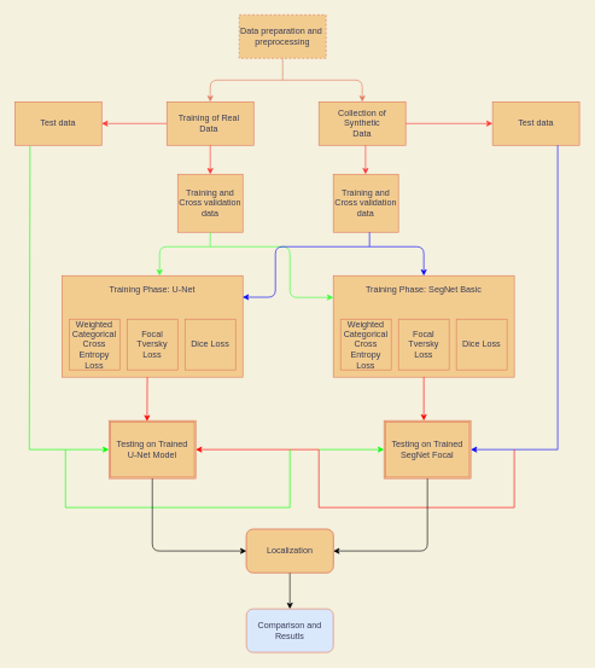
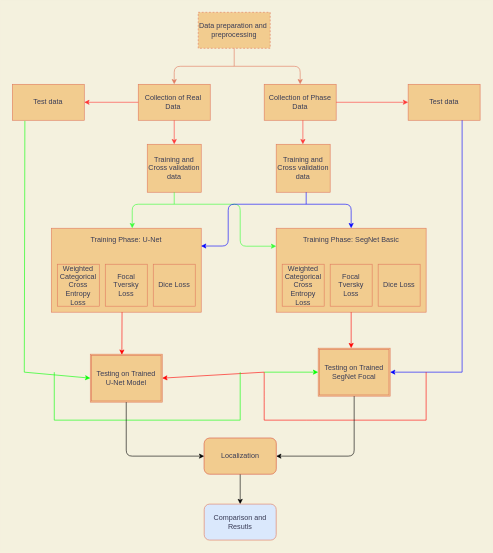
  <mxCell id="0" />
  <mxCell id="1" parent="0" />
  <mxCell id="2" value="Data preparation and&amp;nbsp;&lt;br&gt;preprocessing" style="rounded=0;whiteSpace=wrap;html=1;fillColor=#F2CC8F;strokeColor=#E07A5F;fontColor=#393C56;dashed=1;" parent="1" vertex="1"><mxGeometry x="330" y="20" width="120" height="60" as="geometry" /></mxCell>
- <mxCell id="3" value="Training of Real&amp;nbsp;&lt;br&gt;Data&amp;nbsp;" style="rounded=0;whiteSpace=wrap;html=1;fillColor=#F2CC8F;strokeColor=#E07A5F;fontColor=#393C56;" parent="1" vertex="1"><mxGeometry x="230" y="140" width="120" height="60" as="geometry" /></mxCell>
- <mxCell id="4" value="Collection of Synthetic&lt;br&gt;Data" style="rounded=0;whiteSpace=wrap;html=1;fillColor=#F2CC8F;strokeColor=#E07A5F;fontColor=#393C56;" parent="1" vertex="1"><mxGeometry x="440" y="140" width="120" height="60" as="geometry" /></mxCell>
+ <mxCell id="3" value="Collection of Real&amp;nbsp;&lt;br&gt;Data&amp;nbsp;" style="rounded=0;whiteSpace=wrap;html=1;fillColor=#F2CC8F;strokeColor=#E07A5F;fontColor=#393C56;" parent="1" vertex="1"><mxGeometry x="230" y="140" width="120" height="60" as="geometry" /></mxCell>
+ <mxCell id="4" value="Collection of Phase&lt;br&gt;Data" style="rounded=0;whiteSpace=wrap;html=1;fillColor=#F2CC8F;strokeColor=#E07A5F;fontColor=#393C56;" parent="1" vertex="1"><mxGeometry x="440" y="140" width="120" height="60" as="geometry" /></mxCell>
  <mxCell id="5" value="" style="endArrow=none;html=1;exitX=0.5;exitY=1;exitDx=0;exitDy=0;strokeColor=#E07A5F;fontColor=#393C56;labelBackgroundColor=#F4F1DE;" parent="1" source="2" edge="1"><mxGeometry width="50" height="50" relative="1" as="geometry"><mxPoint x="380" y="110" as="sourcePoint" /><mxPoint x="390" y="110" as="targetPoint" /></mxGeometry></mxCell>
  <mxCell id="6" value="" style="edgeStyle=segmentEdgeStyle;endArrow=classic;html=1;strokeColor=#E07A5F;fontColor=#393C56;labelBackgroundColor=#F4F1DE;" parent="1" edge="1"><mxGeometry width="50" height="50" relative="1" as="geometry"><mxPoint x="390" y="110" as="sourcePoint" /><mxPoint x="290" y="140" as="targetPoint" /></mxGeometry></mxCell>
  <mxCell id="7" value="Training and Cross validation&lt;br&gt;data" style="rounded=0;whiteSpace=wrap;html=1;sketch=0;fontColor=#393C56;strokeColor=#E07A5F;fillColor=#F2CC8F;" parent="1" vertex="1"><mxGeometry x="245" y="240" width="90" height="80" as="geometry" /></mxCell>
  <mxCell id="8" value="Training and Cross validation&lt;br&gt;data" style="rounded=0;whiteSpace=wrap;html=1;sketch=0;fontColor=#393C56;strokeColor=#E07A5F;fillColor=#F2CC8F;" parent="1" vertex="1"><mxGeometry x="460" y="240" width="90" height="80" as="geometry" /></mxCell>
  <mxCell id="9" value="" style="endArrow=classic;html=1;fontColor=#393C56;strokeColor=#FF3333;fillColor=#F2CC8F;" parent="1" target="7" edge="1"><mxGeometry width="50" height="50" relative="1" as="geometry"><mxPoint x="290" y="200" as="sourcePoint" /><mxPoint x="340" y="120" as="targetPoint" /></mxGeometry></mxCell>
  <mxCell id="10" value="" style="endArrow=classic;html=1;fontColor=#393C56;strokeColor=#FF3333;fillColor=#F2CC8F;" parent="1" edge="1"><mxGeometry width="50" height="50" relative="1" as="geometry"><mxPoint x="504.5" y="200" as="sourcePoint" /><mxPoint x="504.5" y="240" as="targetPoint" /></mxGeometry></mxCell>
  <mxCell id="11" value="" style="edgeStyle=segmentEdgeStyle;endArrow=classic;html=1;strokeColor=#E07A5F;fontColor=#393C56;labelBackgroundColor=#F4F1DE;" parent="1" edge="1"><mxGeometry width="50" height="50" relative="1" as="geometry"><mxPoint x="390" y="110" as="sourcePoint" /><mxPoint x="500" y="140" as="targetPoint" /></mxGeometry></mxCell>
  <mxCell id="12" value="Test data" style="rounded=0;whiteSpace=wrap;html=1;sketch=0;fontColor=#393C56;strokeColor=#E07A5F;fillColor=#F2CC8F;" parent="1" vertex="1"><mxGeometry x="20" y="140" width="120" height="60" as="geometry" /></mxCell>
  <mxCell id="13" value="Test data" style="rounded=0;whiteSpace=wrap;html=1;sketch=0;fontColor=#393C56;strokeColor=#E07A5F;fillColor=#F2CC8F;" parent="1" vertex="1"><mxGeometry x="680" y="140" width="120" height="60" as="geometry" /></mxCell>
  <mxCell id="14" value="" style="endArrow=classic;html=1;fontColor=#393C56;strokeColor=#FF3333;fillColor=#F2CC8F;exitX=0;exitY=0.5;exitDx=0;exitDy=0;entryX=1;entryY=0.5;entryDx=0;entryDy=0;" parent="1" source="3" target="12" edge="1"><mxGeometry width="50" height="50" relative="1" as="geometry"><mxPoint x="400" y="190" as="sourcePoint" /><mxPoint x="450" y="140" as="targetPoint" /></mxGeometry></mxCell>
  <mxCell id="15" value="" style="endArrow=classic;html=1;fontColor=#393C56;strokeColor=#FF3333;fillColor=#F2CC8F;exitX=0;exitY=0.5;exitDx=0;exitDy=0;entryX=0;entryY=0.5;entryDx=0;entryDy=0;" parent="1" target="13" edge="1"><mxGeometry width="50" height="50" relative="1" as="geometry"><mxPoint x="560" y="170" as="sourcePoint" /><mxPoint x="630" y="190" as="targetPoint" /></mxGeometry></mxCell>
  <mxCell id="16" value="Training Phase: U-Net&lt;br&gt;&lt;br&gt;&lt;br&gt;&lt;br&gt;&lt;br&gt;&lt;br&gt;&lt;br&gt;&lt;br&gt;" style="rounded=0;whiteSpace=wrap;html=1;sketch=0;fontColor=#393C56;strokeColor=#E07A5F;fillColor=#F2CC8F;" parent="1" vertex="1"><mxGeometry x="85" y="380" width="250" height="140" as="geometry" /></mxCell>
  <mxCell id="17" value="Training Phase: SegNet Basic&lt;br&gt;&lt;br&gt;&lt;br&gt;&lt;br&gt;&lt;br&gt;&lt;br&gt;&lt;br&gt;&lt;span style=&quot;color: rgba(0 , 0 , 0 , 0) ; font-family: monospace ; font-size: 0px&quot;&gt;%3CmxGraphModel%3E%3Croot%3E%3CmxCell%20id%3D%220%22%2F%3E%3CmxCell%20id%3D%221%22%20parent%3D%220%22%2F%3E%3CmxCell%20id%3D%222%22%20value%3D%22Weighted%20Categorical%20Cross%20Entropy%20Loss%22%20style%3D%22rounded%3D0%3BwhiteSpace%3Dwrap%3Bhtml%3D1%3Bsketch%3D0%3BfontColor%3D%23393C56%3BstrokeColor%3D%23E07A5F%3BfillColor%3D%23F2CC8F%3B%22%20vertex%3D%221%22%20parent%3D%221%22%3E%3CmxGeometry%20x%3D%22510%22%20y%3D%22740%22%20width%3D%2270%22%20height%3D%2270%22%20as%3D%22geometry%22%2F%3E%3C%2FmxCell%3E%3CmxCell%20id%3D%223%22%20value%3D%22Focal%20Tversky%20Loss%22%20style%3D%22rounded%3D0%3BwhiteSpace%3Dwrap%3Bhtml%3D1%3Bsketch%3D0%3BfontColor%3D%23393C56%3BstrokeColor%3D%23E07A5F%3BfillColor%3D%23F2CC8F%3B%22%20vertex%3D%221%22%20parent%3D%221%22%3E%3CmxGeometry%20x%3D%22590%22%20y%3D%22740%22%20width%3D%2270%22%20height%3D%2270%22%20as%3D%22geometry%22%2F%3E%3C%2FmxCell%3E%3CmxCell%20id%3D%224%22%20value%3D%22Dice%20Loss%22%20style%3D%22rounded%3D0%3BwhiteSpace%3Dwrap%3Bhtml%3D1%3Bsketch%3D0%3BfontColor%3D%23393C56%3BstrokeColor%3D%23E07A5F%3BfillColor%3D%23F2CC8F%3B%22%20vertex%3D%221%22%20parent%3D%221%22%3E%3CmxGeometry%20x%3D%22670%22%20y%3D%22740%22%20width%3D%2270%22%20height%3D%2270%22%20as%3D%22geometry%22%2F%3E%3C%2FmxCell%3E%3C%2Froot%3E%3C%2FmxGraphModel%3E&lt;/span&gt;&lt;span style=&quot;color: rgba(0 , 0 , 0 , 0) ; font-family: monospace ; font-size: 0px&quot;&gt;%3CmxGraphModel%3E%3Croot%3E%3CmxCell%20id%3D%220%22%2F%3E%3CmxCell%20id%3D%221%22%20parent%3D%220%22%2F%3E%3CmxCell%20id%3D%222%22%20value%3D%22Weighted%20Categorical%20Cross%20Entropy%20Loss%22%20style%3D%22rounded%3D0%3BwhiteSpace%3Dwrap%3Bhtml%3D1%3Bsketch%3D0%3BfontColor%3D%23393C56%3BstrokeColor%3D%23E07A5F%3BfillColor%3D%23F2CC8F%3B%22%20vertex%3D%221%22%20parent%3D%221%22%3E%3CmxGeometry%20x%3D%22510%22%20y%3D%22740%22%20width%3D%2270%22%20height%3D%2270%22%20as%3D%22geometry%22%2F%3E%3C%2FmxCell%3E%3CmxCell%20id%3D%223%22%20value%3D%22Focal%20Tversky%20Loss%22%20style%3D%22rounded%3D0%3BwhiteSpace%3Dwrap%3Bhtml%3D1%3Bsketch%3D0%3BfontColor%3D%23393C56%3BstrokeColor%3D%23E07A5F%3BfillColor%3D%23F2CC8F%3B%22%20vertex%3D%221%22%20parent%3D%221%22%3E%3CmxGeometry%20x%3D%22590%22%20y%3D%22740%22%20width%3D%2270%22%20height%3D%2270%22%20as%3D%22geometry%22%2F%3E%3C%2FmxCell%3E%3CmxCell%20id%3D%224%22%20value%3D%22Dice%20Loss%22%20style%3D%22rounded%3D0%3BwhiteSpace%3Dwrap%3Bhtml%3D1%3Bsketch%3D0%3BfontColor%3D%23393C56%3BstrokeColor%3D%23E07A5F%3BfillColor%3D%23F2CC8F%3B%22%20vertex%3D%221%22%20parent%3D%221%22%3E%3CmxGeometry%20x%3D%22670%22%20y%3D%22740%22%20width%3D%2270%22%20height%3D%2270%22%20as%3D%22geometry%22%2F%3E%3C%2FmxCell%3E%3C%2Froot%3E%3C%2FmxGraphModel%3E&lt;/span&gt;" style="rounded=0;whiteSpace=wrap;html=1;sketch=0;fontColor=#393C56;strokeColor=#E07A5F;fillColor=#F2CC8F;" parent="1" vertex="1"><mxGeometry x="460" y="380" width="250" height="140" as="geometry" /></mxCell>
  <mxCell id="18" value="Weighted Categorical Cross Entropy Loss" style="rounded=0;whiteSpace=wrap;html=1;sketch=0;fontColor=#393C56;strokeColor=#E07A5F;fillColor=#F2CC8F;" parent="1" vertex="1"><mxGeometry x="95" y="440" width="70" height="70" as="geometry" /></mxCell>
  <mxCell id="19" value="Focal Tversky Loss" style="rounded=0;whiteSpace=wrap;html=1;sketch=0;fontColor=#393C56;strokeColor=#E07A5F;fillColor=#F2CC8F;" parent="1" vertex="1"><mxGeometry x="175" y="440" width="70" height="70" as="geometry" /></mxCell>
  <mxCell id="20" value="Dice Loss" style="rounded=0;whiteSpace=wrap;html=1;sketch=0;fontColor=#393C56;strokeColor=#E07A5F;fillColor=#F2CC8F;" parent="1" vertex="1"><mxGeometry x="255" y="440" width="70" height="70" as="geometry" /></mxCell>
  <mxCell id="21" value="Weighted Categorical Cross Entropy Loss" style="rounded=0;whiteSpace=wrap;html=1;sketch=0;fontColor=#393C56;strokeColor=#E07A5F;fillColor=#F2CC8F;" parent="1" vertex="1"><mxGeometry x="470" y="440" width="70" height="70" as="geometry" /></mxCell>
  <mxCell id="22" value="Focal Tversky Loss" style="rounded=0;whiteSpace=wrap;html=1;sketch=0;fontColor=#393C56;strokeColor=#E07A5F;fillColor=#F2CC8F;" parent="1" vertex="1"><mxGeometry x="550" y="440" width="70" height="70" as="geometry" /></mxCell>
  <mxCell id="23" value="Dice Loss" style="rounded=0;whiteSpace=wrap;html=1;sketch=0;fontColor=#393C56;strokeColor=#E07A5F;fillColor=#F2CC8F;" parent="1" vertex="1"><mxGeometry x="630" y="440" width="70" height="70" as="geometry" /></mxCell>
  <mxCell id="24" value="" style="edgeStyle=elbowEdgeStyle;elbow=horizontal;endArrow=classic;html=1;fontColor=#393C56;strokeColor=#33FF33;fillColor=#F2CC8F;" parent="1" edge="1"><mxGeometry width="50" height="50" relative="1" as="geometry"><mxPoint x="290" y="340" as="sourcePoint" /><mxPoint x="220" y="380" as="targetPoint" /><Array as="points"><mxPoint x="220" y="330" /><mxPoint x="220" y="360" /></Array></mxGeometry></mxCell>
  <mxCell id="25" value="" style="endArrow=none;html=1;fontColor=#393C56;strokeColor=#33FF33;fillColor=#F2CC8F;entryX=0.5;entryY=1;entryDx=0;entryDy=0;" parent="1" target="7" edge="1"><mxGeometry width="50" height="50" relative="1" as="geometry"><mxPoint x="290" y="340" as="sourcePoint" /><mxPoint x="300" y="320" as="targetPoint" /></mxGeometry></mxCell>
  <mxCell id="26" value="" style="edgeStyle=elbowEdgeStyle;elbow=horizontal;endArrow=classic;html=1;fontColor=#393C56;strokeColor=#0000FF;fillColor=#F2CC8F;entryX=0.5;entryY=0;entryDx=0;entryDy=0;" parent="1" target="17" edge="1"><mxGeometry width="50" height="50" relative="1" as="geometry"><mxPoint x="510" y="340" as="sourcePoint" /><mxPoint x="440" y="380" as="targetPoint" /><Array as="points"><mxPoint x="585" y="350" /><mxPoint x="440" y="360" /></Array></mxGeometry></mxCell>
  <mxCell id="27" value="" style="endArrow=none;html=1;fontColor=#393C56;strokeColor=#0000FF;fillColor=#F2CC8F;entryX=0.5;entryY=1;entryDx=0;entryDy=0;" parent="1" edge="1"><mxGeometry width="50" height="50" relative="1" as="geometry"><mxPoint x="510" y="340" as="sourcePoint" /><mxPoint x="510" y="320" as="targetPoint" /></mxGeometry></mxCell>
  <mxCell id="28" value="" style="edgeStyle=segmentEdgeStyle;endArrow=classic;html=1;fontColor=#393C56;strokeColor=#33FF33;fillColor=#F2CC8F;" parent="1" edge="1"><mxGeometry width="50" height="50" relative="1" as="geometry"><mxPoint x="290" y="340" as="sourcePoint" /><mxPoint x="460" y="410" as="targetPoint" /><Array as="points"><mxPoint x="400" y="340" /><mxPoint x="400" y="410" /></Array></mxGeometry></mxCell>
  <mxCell id="29" value="" style="edgeStyle=segmentEdgeStyle;endArrow=classic;html=1;fontColor=#393C56;strokeColor=#0000FF;fillColor=#F2CC8F;entryX=0.999;entryY=0.212;entryDx=0;entryDy=0;entryPerimeter=0;" parent="1" target="16" edge="1"><mxGeometry width="50" height="50" relative="1" as="geometry"><mxPoint x="510" y="340" as="sourcePoint" /><mxPoint x="340" y="410" as="targetPoint" /><Array as="points"><mxPoint x="380" y="340" /><mxPoint x="380" y="410" /></Array></mxGeometry></mxCell>
- <mxCell id="30" value="Testing on Trained U-Net Model" style="shape=ext;double=1;rounded=0;whiteSpace=wrap;html=1;sketch=0;fontColor=#393C56;strokeColor=#E07A5F;fillColor=#F2CC8F;" parent="1" vertex="1"><mxGeometry x="150" y="580" width="120" height="80" as="geometry" /></mxCell>
+ <mxCell id="30" value="Testing on Trained U-Net Model" style="shape=ext;double=1;rounded=0;whiteSpace=wrap;html=1;sketch=0;fontColor=#393C56;strokeColor=#E07A5F;fillColor=#F2CC8F;" parent="1" vertex="1"><mxGeometry x="150" y="590" width="120" height="80" as="geometry" /></mxCell>
  <mxCell id="31" value="Testing on Trained SegNet Focal" style="shape=ext;double=1;rounded=0;whiteSpace=wrap;html=1;sketch=0;fontColor=#393C56;strokeColor=#E07A5F;fillColor=#F2CC8F;" parent="1" vertex="1"><mxGeometry x="530" y="580" width="120" height="80" as="geometry" /></mxCell>
  <mxCell id="32" value="" style="endArrow=classic;html=1;fontColor=#393C56;strokeColor=#FF0000;fillColor=#F2CC8F;exitX=0.5;exitY=1;exitDx=0;exitDy=0;" parent="1" source="17" edge="1"><mxGeometry width="50" height="50" relative="1" as="geometry"><mxPoint x="282.5" y="530" as="sourcePoint" /><mxPoint x="585" y="580" as="targetPoint" /></mxGeometry></mxCell>
  <mxCell id="33" value="" style="endArrow=classic;html=1;fontColor=#393C56;strokeColor=#FF0000;fillColor=#F2CC8F;entryX=0.439;entryY=0.012;entryDx=0;entryDy=0;entryPerimeter=0;" parent="1" target="30" edge="1"><mxGeometry width="50" height="50" relative="1" as="geometry"><mxPoint x="203" y="520" as="sourcePoint" /><mxPoint x="203" y="578" as="targetPoint" /></mxGeometry></mxCell>
  <mxCell id="34" value="" style="endArrow=none;html=1;fontColor=#393C56;strokeColor=#00FF00;fillColor=#F2CC8F;" parent="1" edge="1"><mxGeometry width="50" height="50" relative="1" as="geometry"><mxPoint x="40" y="620" as="sourcePoint" /><mxPoint x="41" y="201" as="targetPoint" /></mxGeometry></mxCell>
  <mxCell id="35" value="" style="endArrow=classic;html=1;fontColor=#393C56;strokeColor=#00FF00;fillColor=#F2CC8F;entryX=0;entryY=0.5;entryDx=0;entryDy=0;" parent="1" target="30" edge="1"><mxGeometry width="50" height="50" relative="1" as="geometry"><mxPoint x="40" y="620" as="sourcePoint" /><mxPoint x="370" y="520" as="targetPoint" /></mxGeometry></mxCell>
  <mxCell id="36" value="" style="endArrow=none;html=1;fontColor=#393C56;strokeColor=#00FF00;fillColor=#F2CC8F;" parent="1" edge="1"><mxGeometry width="50" height="50" relative="1" as="geometry"><mxPoint x="90" y="620" as="sourcePoint" /><mxPoint x="90" y="700" as="targetPoint" /></mxGeometry></mxCell>
  <mxCell id="37" value="" style="endArrow=none;html=1;fontColor=#393C56;strokeColor=#00FF00;fillColor=#F2CC8F;" parent="1" edge="1"><mxGeometry width="50" height="50" relative="1" as="geometry"><mxPoint x="90" y="700" as="sourcePoint" /><mxPoint x="320" y="700" as="targetPoint" /></mxGeometry></mxCell>
  <mxCell id="38" value="" style="endArrow=none;html=1;fontColor=#393C56;strokeColor=#0000FF;fillColor=#F2CC8F;entryX=0.75;entryY=1;entryDx=0;entryDy=0;" parent="1" target="13" edge="1"><mxGeometry width="50" height="50" relative="1" as="geometry"><mxPoint x="770" y="620" as="sourcePoint" /><mxPoint x="790" y="240" as="targetPoint" /></mxGeometry></mxCell>
  <mxCell id="39" value="" style="endArrow=classic;html=1;fontColor=#393C56;strokeColor=#0000FF;fillColor=#F2CC8F;" parent="1" target="31" edge="1"><mxGeometry width="50" height="50" relative="1" as="geometry"><mxPoint x="770" y="620" as="sourcePoint" /><mxPoint x="250" y="440" as="targetPoint" /></mxGeometry></mxCell>
  <mxCell id="40" value="" style="endArrow=none;html=1;fontColor=#393C56;strokeColor=#FF0000;fillColor=#F2CC8F;" parent="1" edge="1"><mxGeometry width="50" height="50" relative="1" as="geometry"><mxPoint x="710" y="620" as="sourcePoint" /><mxPoint x="710" y="700" as="targetPoint" /></mxGeometry></mxCell>
  <mxCell id="41" value="" style="endArrow=none;html=1;fontColor=#393C56;strokeColor=#FF0000;fillColor=#F2CC8F;" parent="1" edge="1"><mxGeometry width="50" height="50" relative="1" as="geometry"><mxPoint x="440" y="700" as="sourcePoint" /><mxPoint x="440" y="620" as="targetPoint" /><Array as="points"><mxPoint x="440" y="660" /></Array></mxGeometry></mxCell>
  <mxCell id="42" value="" style="endArrow=none;html=1;fontColor=#393C56;strokeColor=#FF0000;fillColor=#F2CC8F;" parent="1" edge="1"><mxGeometry width="50" height="50" relative="1" as="geometry"><mxPoint x="440" y="700" as="sourcePoint" /><mxPoint x="710" y="700" as="targetPoint" /><Array as="points"><mxPoint x="520" y="700" /></Array></mxGeometry></mxCell>
  <mxCell id="43" value="" style="endArrow=classic;html=1;fontColor=#393C56;strokeColor=#FF0000;fillColor=#F2CC8F;entryX=1;entryY=0.5;entryDx=0;entryDy=0;" parent="1" target="30" edge="1"><mxGeometry width="50" height="50" relative="1" as="geometry"><mxPoint x="440" y="620" as="sourcePoint" /><mxPoint x="480" y="500" as="targetPoint" /></mxGeometry></mxCell>
  <mxCell id="44" value="Localization" style="rounded=1;whiteSpace=wrap;html=1;sketch=0;fontColor=#393C56;strokeColor=#E07A5F;fillColor=#F2CC8F;" parent="1" vertex="1"><mxGeometry x="340" y="730" width="120" height="60" as="geometry" /></mxCell>
  <mxCell id="45" value="" style="edgeStyle=elbowEdgeStyle;elbow=horizontal;endArrow=classic;html=1;fontColor=#393C56;strokeColor=#000000;fillColor=#F2CC8F;exitX=0.5;exitY=1;exitDx=0;exitDy=0;entryX=0;entryY=0.5;entryDx=0;entryDy=0;" parent="1" source="30" target="44" edge="1"><mxGeometry width="50" height="50" relative="1" as="geometry"><mxPoint x="160" y="820" as="sourcePoint" /><mxPoint x="330" y="760" as="targetPoint" /><Array as="points"><mxPoint x="210" y="750" /></Array></mxGeometry></mxCell>
  <mxCell id="46" value="" style="edgeStyle=segmentEdgeStyle;endArrow=classic;html=1;fontColor=#393C56;strokeColor=#000000;fillColor=#F2CC8F;entryX=1;entryY=0.5;entryDx=0;entryDy=0;" parent="1" target="44" edge="1"><mxGeometry width="50" height="50" relative="1" as="geometry"><mxPoint x="590" y="660" as="sourcePoint" /><mxPoint x="480" y="770" as="targetPoint" /><Array as="points"><mxPoint x="590" y="660" /><mxPoint x="590" y="760" /></Array></mxGeometry></mxCell>
  <mxCell id="47" value="" style="endArrow=none;html=1;fontColor=#393C56;strokeColor=#00FF00;fillColor=#F2CC8F;" parent="1" edge="1"><mxGeometry width="50" height="50" relative="1" as="geometry"><mxPoint x="320" y="700" as="sourcePoint" /><mxPoint x="400" y="700" as="targetPoint" /></mxGeometry></mxCell>
  <mxCell id="48" value="" style="endArrow=classic;html=1;fontColor=#393C56;strokeColor=#00FF00;fillColor=#F2CC8F;entryX=0;entryY=0.5;entryDx=0;entryDy=0;" parent="1" target="31" edge="1"><mxGeometry width="50" height="50" relative="1" as="geometry"><mxPoint x="440" y="620" as="sourcePoint" /><mxPoint x="520" y="620" as="targetPoint" /></mxGeometry></mxCell>
  <mxCell id="49" value="" style="endArrow=none;html=1;fontColor=#393C56;strokeColor=#00FF00;fillColor=#F2CC8F;" parent="1" edge="1"><mxGeometry width="50" height="50" relative="1" as="geometry"><mxPoint x="400" y="700" as="sourcePoint" /><mxPoint x="400" y="620" as="targetPoint" /></mxGeometry></mxCell>
  <mxCell id="50" value="" style="endArrow=classic;html=1;exitX=0.5;exitY=1;exitDx=0;exitDy=0;" edge="1" parent="1" source="44"><mxGeometry width="50" height="50" relative="1" as="geometry"><mxPoint x="377" y="830" as="sourcePoint" /><mxPoint x="400" y="840" as="targetPoint" /></mxGeometry></mxCell>
  <mxCell id="51" value="Localization" style="rounded=1;whiteSpace=wrap;html=1;sketch=0;fontColor=#393C56;strokeColor=#E07A5F;fillColor=#F2CC8F;" vertex="1" parent="1"><mxGeometry x="340" y="730" width="120" height="60" as="geometry" /></mxCell>
  <mxCell id="52" value="Comparison and Resutls" style="rounded=1;whiteSpace=wrap;html=1;sketch=0;fontColor=#393C56;strokeColor=#E07A5F;fillColor=#dae8fc;" vertex="1" parent="1"><mxGeometry x="340" y="840" width="120" height="60" as="geometry" /></mxCell>
